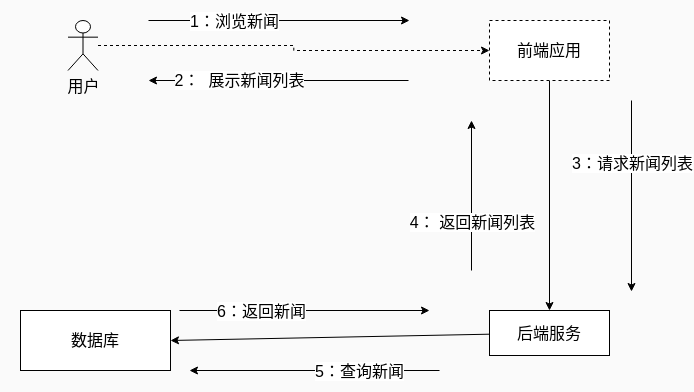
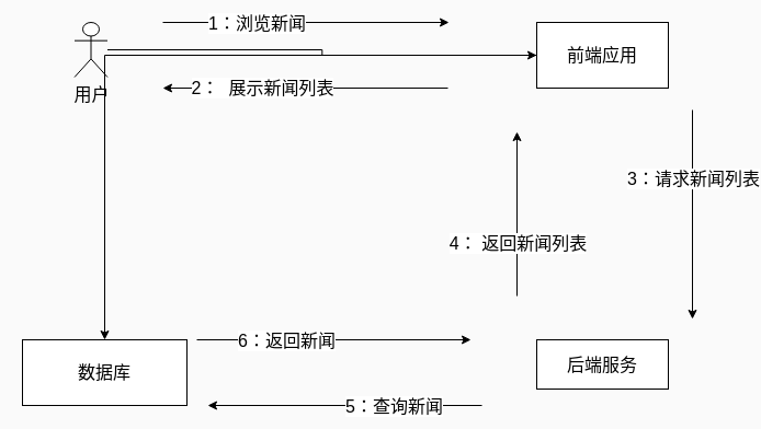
  <mxCell id="0" />
  <mxCell id="1" parent="0" />
- <mxCell id="2" style="edgeStyle=orthogonalEdgeStyle;rounded=0;orthogonalLoop=1;jettySize=auto;html=1;fontSize=16;dashed=1;" parent="1" source="3" target="5" edge="1"><mxGeometry relative="1" as="geometry" /></mxCell>
+ <mxCell id="2" style="edgeStyle=orthogonalEdgeStyle;rounded=0;orthogonalLoop=1;jettySize=auto;html=1;fontSize=16;" parent="1" source="3" target="5" edge="1"><mxGeometry relative="1" as="geometry" /></mxCell>
  <mxCell id="3" value="用户" style="shape=umlActor;verticalLabelPosition=bottom;verticalAlign=top;html=1;outlineConnect=0;fontSize=16;" parent="1" vertex="1"><mxGeometry x="67.5" y="20" width="30" height="50" as="geometry" /></mxCell>
- <mxCell id="4" style="edgeStyle=orthogonalEdgeStyle;rounded=0;orthogonalLoop=1;jettySize=auto;html=1;fontSize=16;" parent="1" source="5" target="6" edge="1"><mxGeometry relative="1" as="geometry" /></mxCell>
- <mxCell id="5" value="前端应用" style="rounded=0;whiteSpace=wrap;html=1;fontSize=16;dashed=1;" parent="1" vertex="1"><mxGeometry x="489" y="20" width="120" height="60" as="geometry" /></mxCell>
+ <mxCell id="4" style="edgeStyle=orthogonalEdgeStyle;rounded=0;orthogonalLoop=1;jettySize=auto;html=1;fontSize=16;" parent="1" source="5" target="7" edge="1"><mxGeometry relative="1" as="geometry" /></mxCell>
+ <mxCell id="5" value="前端应用" style="rounded=0;whiteSpace=wrap;html=1;fontSize=16;" parent="1" vertex="1"><mxGeometry x="489" y="20" width="120" height="60" as="geometry" /></mxCell>
  <mxCell id="6" value="后端服务" style="rounded=0;whiteSpace=wrap;html=1;fontSize=16;" parent="1" vertex="1"><mxGeometry x="489" y="310" width="120" height="45" as="geometry" /></mxCell>
  <mxCell id="7" value="数据库" style="rounded=0;whiteSpace=wrap;html=1;fontSize=16;" parent="1" vertex="1"><mxGeometry x="20" y="310" width="150" height="60" as="geometry" /></mxCell>
- <mxCell id="8" style="rounded=0;orthogonalLoop=1;jettySize=auto;html=1;entryX=1;entryY=0.5;entryDx=0;entryDy=0;fontSize=16;" parent="1" source="6" target="7" edge="1"><mxGeometry relative="1" as="geometry" /></mxCell>
  <mxCell id="9" value="" style="endArrow=classic;html=1;rounded=0;fontSize=16;" parent="1" edge="1"><mxGeometry width="50" height="50" relative="1" as="geometry"><mxPoint x="148" y="20" as="sourcePoint" /><mxPoint x="409" y="20" as="targetPoint" /></mxGeometry></mxCell>
  <mxCell id="10" value="1：浏览新闻" style="edgeLabel;html=1;align=center;verticalAlign=middle;resizable=0;points=[];fontSize=16;" parent="9" vertex="1" connectable="0"><mxGeometry x="-0.349" relative="1" as="geometry"><mxPoint as="offset" /></mxGeometry></mxCell>
  <mxCell id="11" value="" style="endArrow=classic;html=1;rounded=0;fontSize=16;" parent="1" edge="1"><mxGeometry width="50" height="50" relative="1" as="geometry"><mxPoint x="631" y="100" as="sourcePoint" /><mxPoint x="631" y="291" as="targetPoint" /></mxGeometry></mxCell>
  <mxCell id="12" value="3：请求新闻列表" style="edgeLabel;html=1;align=center;verticalAlign=middle;resizable=0;points=[];fontSize=16;" parent="11" vertex="1" connectable="0"><mxGeometry x="-0.349" relative="1" as="geometry"><mxPoint as="offset" /></mxGeometry></mxCell>
  <mxCell id="13" value="" style="endArrow=classic;html=1;rounded=0;fontSize=16;" parent="1" edge="1"><mxGeometry width="50" height="50" relative="1" as="geometry"><mxPoint x="408" y="80" as="sourcePoint" /><mxPoint x="148" y="80" as="targetPoint" /></mxGeometry></mxCell>
  <mxCell id="14" value="2：&amp;nbsp; 展示新闻列表" style="edgeLabel;html=1;align=center;verticalAlign=middle;resizable=0;points=[];fontSize=16;" parent="13" vertex="1" connectable="0"><mxGeometry x="0.308" y="-1" relative="1" as="geometry"><mxPoint as="offset" /></mxGeometry></mxCell>
  <mxCell id="15" value="" style="endArrow=classic;html=1;rounded=0;fontSize=16;" parent="1" edge="1"><mxGeometry width="50" height="50" relative="1" as="geometry"><mxPoint x="471" y="270" as="sourcePoint" /><mxPoint x="471" y="120" as="targetPoint" /></mxGeometry></mxCell>
  <mxCell id="16" value="4： 返回新闻列表" style="edgeLabel;html=1;align=center;verticalAlign=middle;resizable=0;points=[];fontSize=16;" parent="15" vertex="1" connectable="0"><mxGeometry x="-0.349" relative="1" as="geometry"><mxPoint as="offset" /></mxGeometry></mxCell>
  <mxCell id="17" value="" style="endArrow=classic;html=1;rounded=0;fontSize=16;" parent="1" edge="1"><mxGeometry width="50" height="50" relative="1" as="geometry"><mxPoint x="439" y="370" as="sourcePoint" /><mxPoint x="189" y="370" as="targetPoint" /></mxGeometry></mxCell>
  <mxCell id="18" value="5：查询新闻" style="edgeLabel;html=1;align=center;verticalAlign=middle;resizable=0;points=[];fontSize=16;" parent="17" vertex="1" connectable="0"><mxGeometry x="-0.349" relative="1" as="geometry"><mxPoint as="offset" /></mxGeometry></mxCell>
  <mxCell id="19" value="" style="endArrow=classic;html=1;rounded=0;fontSize=16;" parent="1" edge="1"><mxGeometry width="50" height="50" relative="1" as="geometry"><mxPoint x="179" y="310" as="sourcePoint" /><mxPoint x="429" y="310" as="targetPoint" /></mxGeometry></mxCell>
  <mxCell id="20" value="6：返回新闻" style="edgeLabel;html=1;align=center;verticalAlign=middle;resizable=0;points=[];fontSize=16;" parent="19" vertex="1" connectable="0"><mxGeometry x="-0.349" relative="1" as="geometry"><mxPoint as="offset" /></mxGeometry></mxCell>
